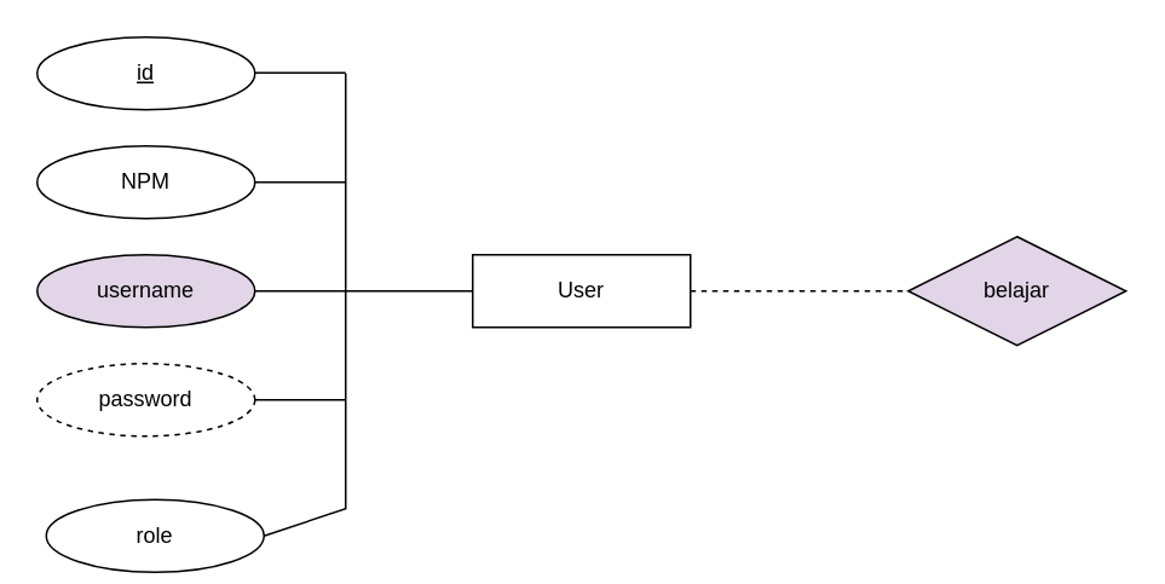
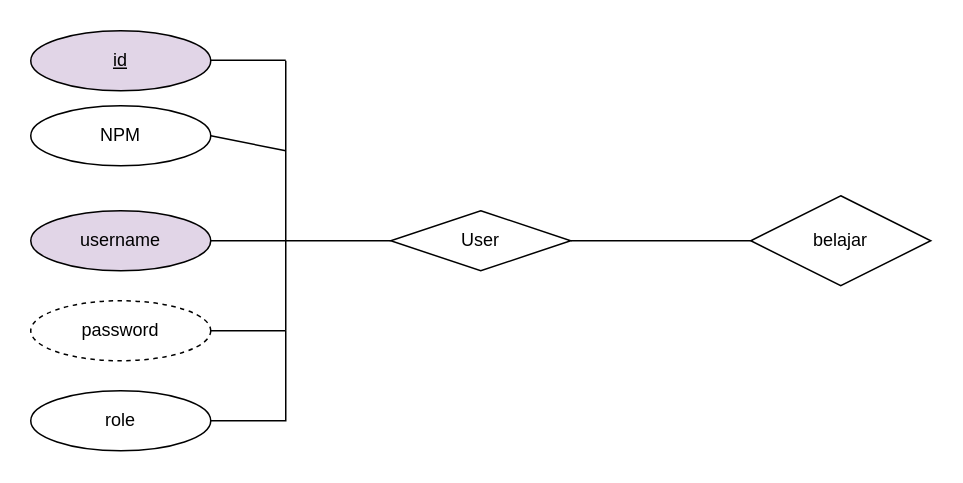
  <mxCell id="0" />
  <mxCell id="1" parent="0" />
- <mxCell id="2" value="User" style="rounded=0;whiteSpace=wrap;html=1;" vertex="1" parent="1"><mxGeometry x="260" y="140" width="120" height="40" as="geometry" /></mxCell>
- <mxCell id="3" value="NPM" style="ellipse;whiteSpace=wrap;html=1;" vertex="1" parent="1"><mxGeometry x="20" y="80" width="120" height="40" as="geometry" /></mxCell>
+ <mxCell id="2" value="User" style="rhombus;whiteSpace=wrap;html=1;" vertex="1" parent="1"><mxGeometry x="260" y="140" width="120" height="40" as="geometry" /></mxCell>
+ <mxCell id="3" value="NPM" style="ellipse;whiteSpace=wrap;html=1;" vertex="1" parent="1"><mxGeometry x="20" y="70" width="120" height="40" as="geometry" /></mxCell>
  <mxCell id="4" value="username" style="ellipse;whiteSpace=wrap;html=1;fillColor=#e1d5e7;" vertex="1" parent="1"><mxGeometry x="20" y="140" width="120" height="40" as="geometry" /></mxCell>
- <mxCell id="5" value="role" style="ellipse;whiteSpace=wrap;html=1;" vertex="1" parent="1"><mxGeometry x="25" y="275" width="120" height="40" as="geometry" /></mxCell>
+ <mxCell id="5" value="role" style="ellipse;whiteSpace=wrap;html=1;" vertex="1" parent="1"><mxGeometry x="20" y="260" width="120" height="40" as="geometry" /></mxCell>
  <mxCell id="6" value="" style="endArrow=none;html=1;rounded=0;" edge="1" parent="1"><mxGeometry width="50" height="50" relative="1" as="geometry"><mxPoint x="190" y="220" as="sourcePoint" /><mxPoint x="190" y="40" as="targetPoint" /></mxGeometry></mxCell>
  <mxCell id="7" value="" style="endArrow=none;html=1;rounded=0;entryX=1;entryY=0.5;entryDx=0;entryDy=0;" edge="1" parent="1" target="5"><mxGeometry width="50" height="50" relative="1" as="geometry"><mxPoint x="190" y="220" as="sourcePoint" /><mxPoint x="430" y="160" as="targetPoint" /><Array as="points"><mxPoint x="190" y="280" /></Array></mxGeometry></mxCell>
  <mxCell id="8" value="" style="endArrow=none;html=1;rounded=0;entryX=1;entryY=0.5;entryDx=0;entryDy=0;" edge="1" parent="1" target="4"><mxGeometry width="50" height="50" relative="1" as="geometry"><mxPoint x="190" y="160" as="sourcePoint" /><mxPoint x="430" y="160" as="targetPoint" /></mxGeometry></mxCell>
  <mxCell id="9" value="" style="endArrow=none;html=1;rounded=0;entryX=1;entryY=0.5;entryDx=0;entryDy=0;" edge="1" parent="1" target="3"><mxGeometry width="50" height="50" relative="1" as="geometry"><mxPoint x="190" y="100" as="sourcePoint" /><mxPoint x="430" y="160" as="targetPoint" /></mxGeometry></mxCell>
  <mxCell id="10" value="" style="endArrow=none;html=1;rounded=0;entryX=0;entryY=0.5;entryDx=0;entryDy=0;" edge="1" parent="1" target="2"><mxGeometry width="50" height="50" relative="1" as="geometry"><mxPoint x="190" y="160" as="sourcePoint" /><mxPoint x="430" y="160" as="targetPoint" /></mxGeometry></mxCell>
- <mxCell id="11" value="belajar" style="rhombus;whiteSpace=wrap;html=1;fillColor=#e1d5e7;" vertex="1" parent="1"><mxGeometry x="500" y="130" width="120" height="60" as="geometry" /></mxCell>
- <mxCell id="12" value="&lt;u&gt;id&lt;/u&gt;" style="ellipse;whiteSpace=wrap;html=1;" vertex="1" parent="1"><mxGeometry x="20" y="20" width="120" height="40" as="geometry" /></mxCell>
+ <mxCell id="11" value="belajar" style="rhombus;whiteSpace=wrap;html=1;" vertex="1" parent="1"><mxGeometry x="500" y="130" width="120" height="60" as="geometry" /></mxCell>
+ <mxCell id="12" value="&lt;u&gt;id&lt;/u&gt;" style="ellipse;whiteSpace=wrap;html=1;fillColor=#e1d5e7;" vertex="1" parent="1"><mxGeometry x="20" y="20" width="120" height="40" as="geometry" /></mxCell>
  <mxCell id="13" value="" style="endArrow=none;html=1;rounded=0;entryX=1;entryY=0.5;entryDx=0;entryDy=0;" edge="1" parent="1"><mxGeometry width="50" height="50" relative="1" as="geometry"><mxPoint x="190" y="39.66" as="sourcePoint" /><mxPoint x="140" y="39.66" as="targetPoint" /></mxGeometry></mxCell>
  <mxCell id="14" value="password" style="ellipse;whiteSpace=wrap;html=1;dashed=1;" vertex="1" parent="1"><mxGeometry x="20" y="200" width="120" height="40" as="geometry" /></mxCell>
  <mxCell id="15" value="" style="endArrow=none;html=1;rounded=0;exitX=1;exitY=0.5;exitDx=0;exitDy=0;" edge="1" parent="1" source="14"><mxGeometry width="50" height="50" relative="1" as="geometry"><mxPoint x="460" y="140" as="sourcePoint" /><mxPoint x="190" y="220" as="targetPoint" /></mxGeometry></mxCell>
- <mxCell id="16" value="" style="endArrow=none;html=1;rounded=0;exitX=1;exitY=0.5;exitDx=0;exitDy=0;entryX=0;entryY=0.5;entryDx=0;entryDy=0;dashed=1;" edge="1" parent="1" source="2" target="11"><mxGeometry width="50" height="50" relative="1" as="geometry"><mxPoint x="570" y="280" as="sourcePoint" /><mxPoint x="620" y="230" as="targetPoint" /></mxGeometry></mxCell>
+ <mxCell id="16" value="" style="endArrow=none;html=1;rounded=0;exitX=1;exitY=0.5;exitDx=0;exitDy=0;entryX=0;entryY=0.5;entryDx=0;entryDy=0;" edge="1" parent="1" source="2" target="11"><mxGeometry width="50" height="50" relative="1" as="geometry"><mxPoint x="570" y="280" as="sourcePoint" /><mxPoint x="620" y="230" as="targetPoint" /></mxGeometry></mxCell>
